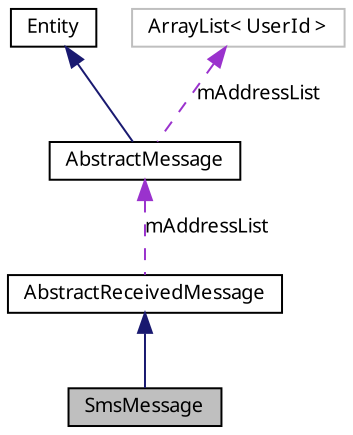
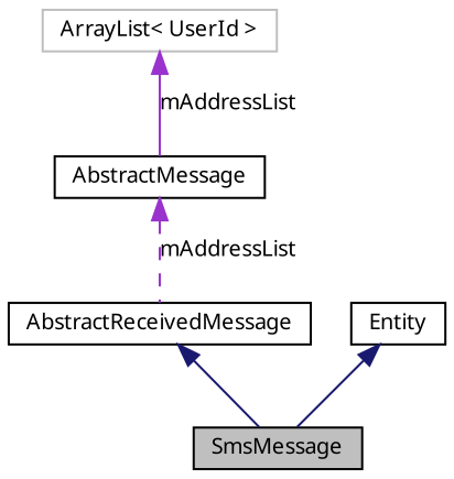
  digraph {
    node [color=black fontname="FreeSans.ttf" fontsize=10 shape=record]
    edge [color=midnightblue dir=back fontname="FreeSans.ttf" fontsize=10 labelfontname="FreeSans.ttf" labelfontsize=10 style=solid]
    n1 [fillcolor=grey75 fontcolor=black height=0.2 label=SmsMessage style=filled width=0.4]
    n2 [height=0.2 label=AbstractReceivedMessage width=0.4]
    n3 [height=0.2 label=Entity width=0.4]
    n4 [height=0.2 label=AbstractMessage width=0.4]
    n5 [color=grey75 height=0.2 label="ArrayList\< UserId \>" width=0.4]
    n2 -> n1
-   n3 -> n4
+   n3 -> n1
    n4 -> n2 [color=darkorchid3 label=mAddressList style=dashed]
-   n5 -> n4 [color=darkorchid3 label=mAddressList style=dashed]
+   n5 -> n4 [color=darkorchid3 label=mAddressList]
  }
